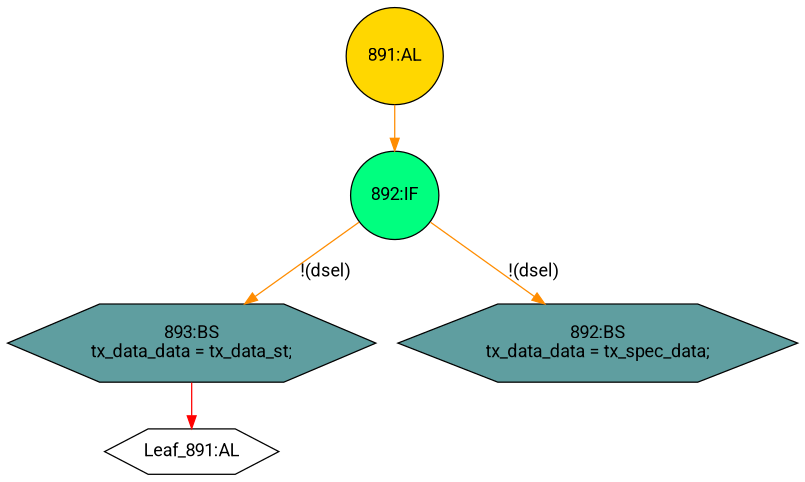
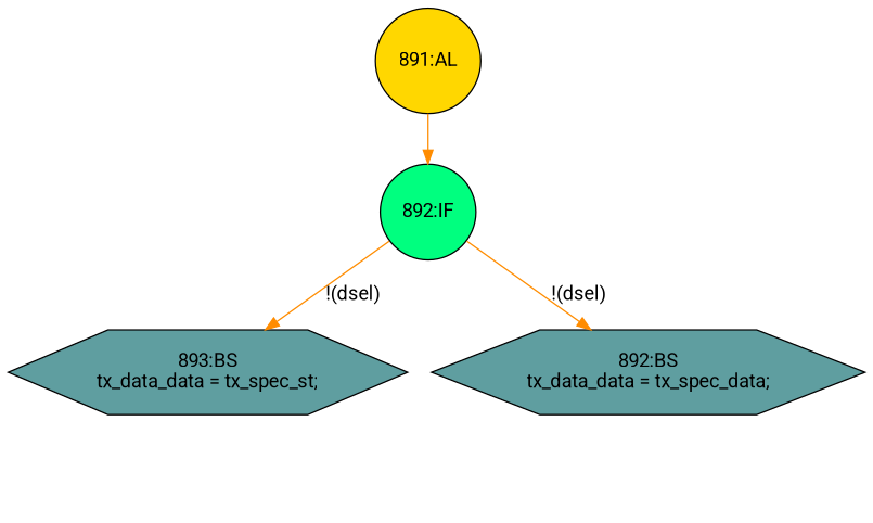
  strict digraph {
    fontname=Roboto
    node [fillcolor=cadetblue fontname=Roboto shape=hexagon statements="[]" style=filled typ=BlockingSubstitution]
    edge [color=darkorange cond="[]" fontname=Roboto lineno=None]
-   n1 [ast="<pyverilog.vparser.ast.BlockingSubstitution object at 0x7f55d3d0eb10>" label="893:BS\ntx_data_data = tx_data_st;" statements="[<pyverilog.vparser.ast.BlockingSubstitution object at 0x7f55d3d0eb10>]"]
-   n2 [def_var="['tx_data_data']" label="Leaf_891:AL" fillcolor="" statements="" style="" typ=""]
+   n1 [ast="<pyverilog.vparser.ast.BlockingSubstitution object at 0x7f55d3d0eb10>" label="893:BS\ntx_data_data = tx_spec_st;" statements="[<pyverilog.vparser.ast.BlockingSubstitution object at 0x7f55d3d0eb10>]"]
    n3 [ast="<pyverilog.vparser.ast.IfStatement object at 0x7f55d3d0ead0>" fillcolor=springgreen label="892:IF" shape=circle typ=IfStatement]
    n4 [ast="<pyverilog.vparser.ast.BlockingSubstitution object at 0x7f55d3d0e610>" label="892:BS\ntx_data_data = tx_spec_data;" statements="[<pyverilog.vparser.ast.BlockingSubstitution object at 0x7f55d3d0e610>]"]
    n5 [ast="<pyverilog.vparser.ast.Always object at 0x7f55d3d0e850>" clk_sens=False fillcolor=gold label="891:AL" sens="['dsel', 'tx_data_st', 'tx_spec_data']" shape=circle typ=Always use_var="['dsel', 'tx_spec_data', 'tx_data_st']"]
-   n1 -> n2 [color=red]
    n3 -> n1 [cond="['dsel']" label="!(dsel)" lineno=892]
    n3 -> n4 [cond="['dsel']" label="!(dsel)" lineno=892]
    n5 -> n3
  }
